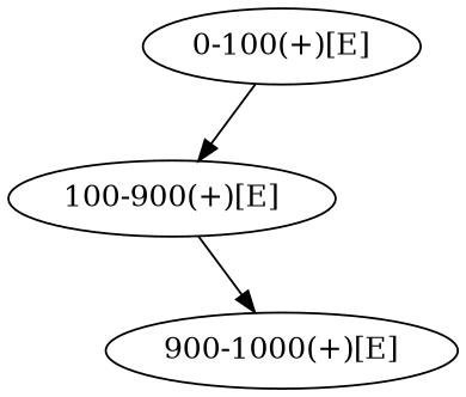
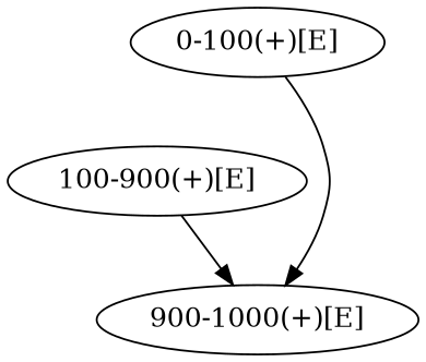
  strict digraph {
    "0-100(+)[E]" [ids="G1.1.1,G2.1.1"]
    "100-900(+)[E]" [ids="G2.1.1"]
    "900-1000(+)[E]" [ids="G1.1.2,G2.1.1"]
-   "0-100(+)[E]" -> "100-900(+)[E]"
+   "0-100(+)[E]" -> "900-1000(+)[E]"
    "100-900(+)[E]" -> "900-1000(+)[E]"
  }
